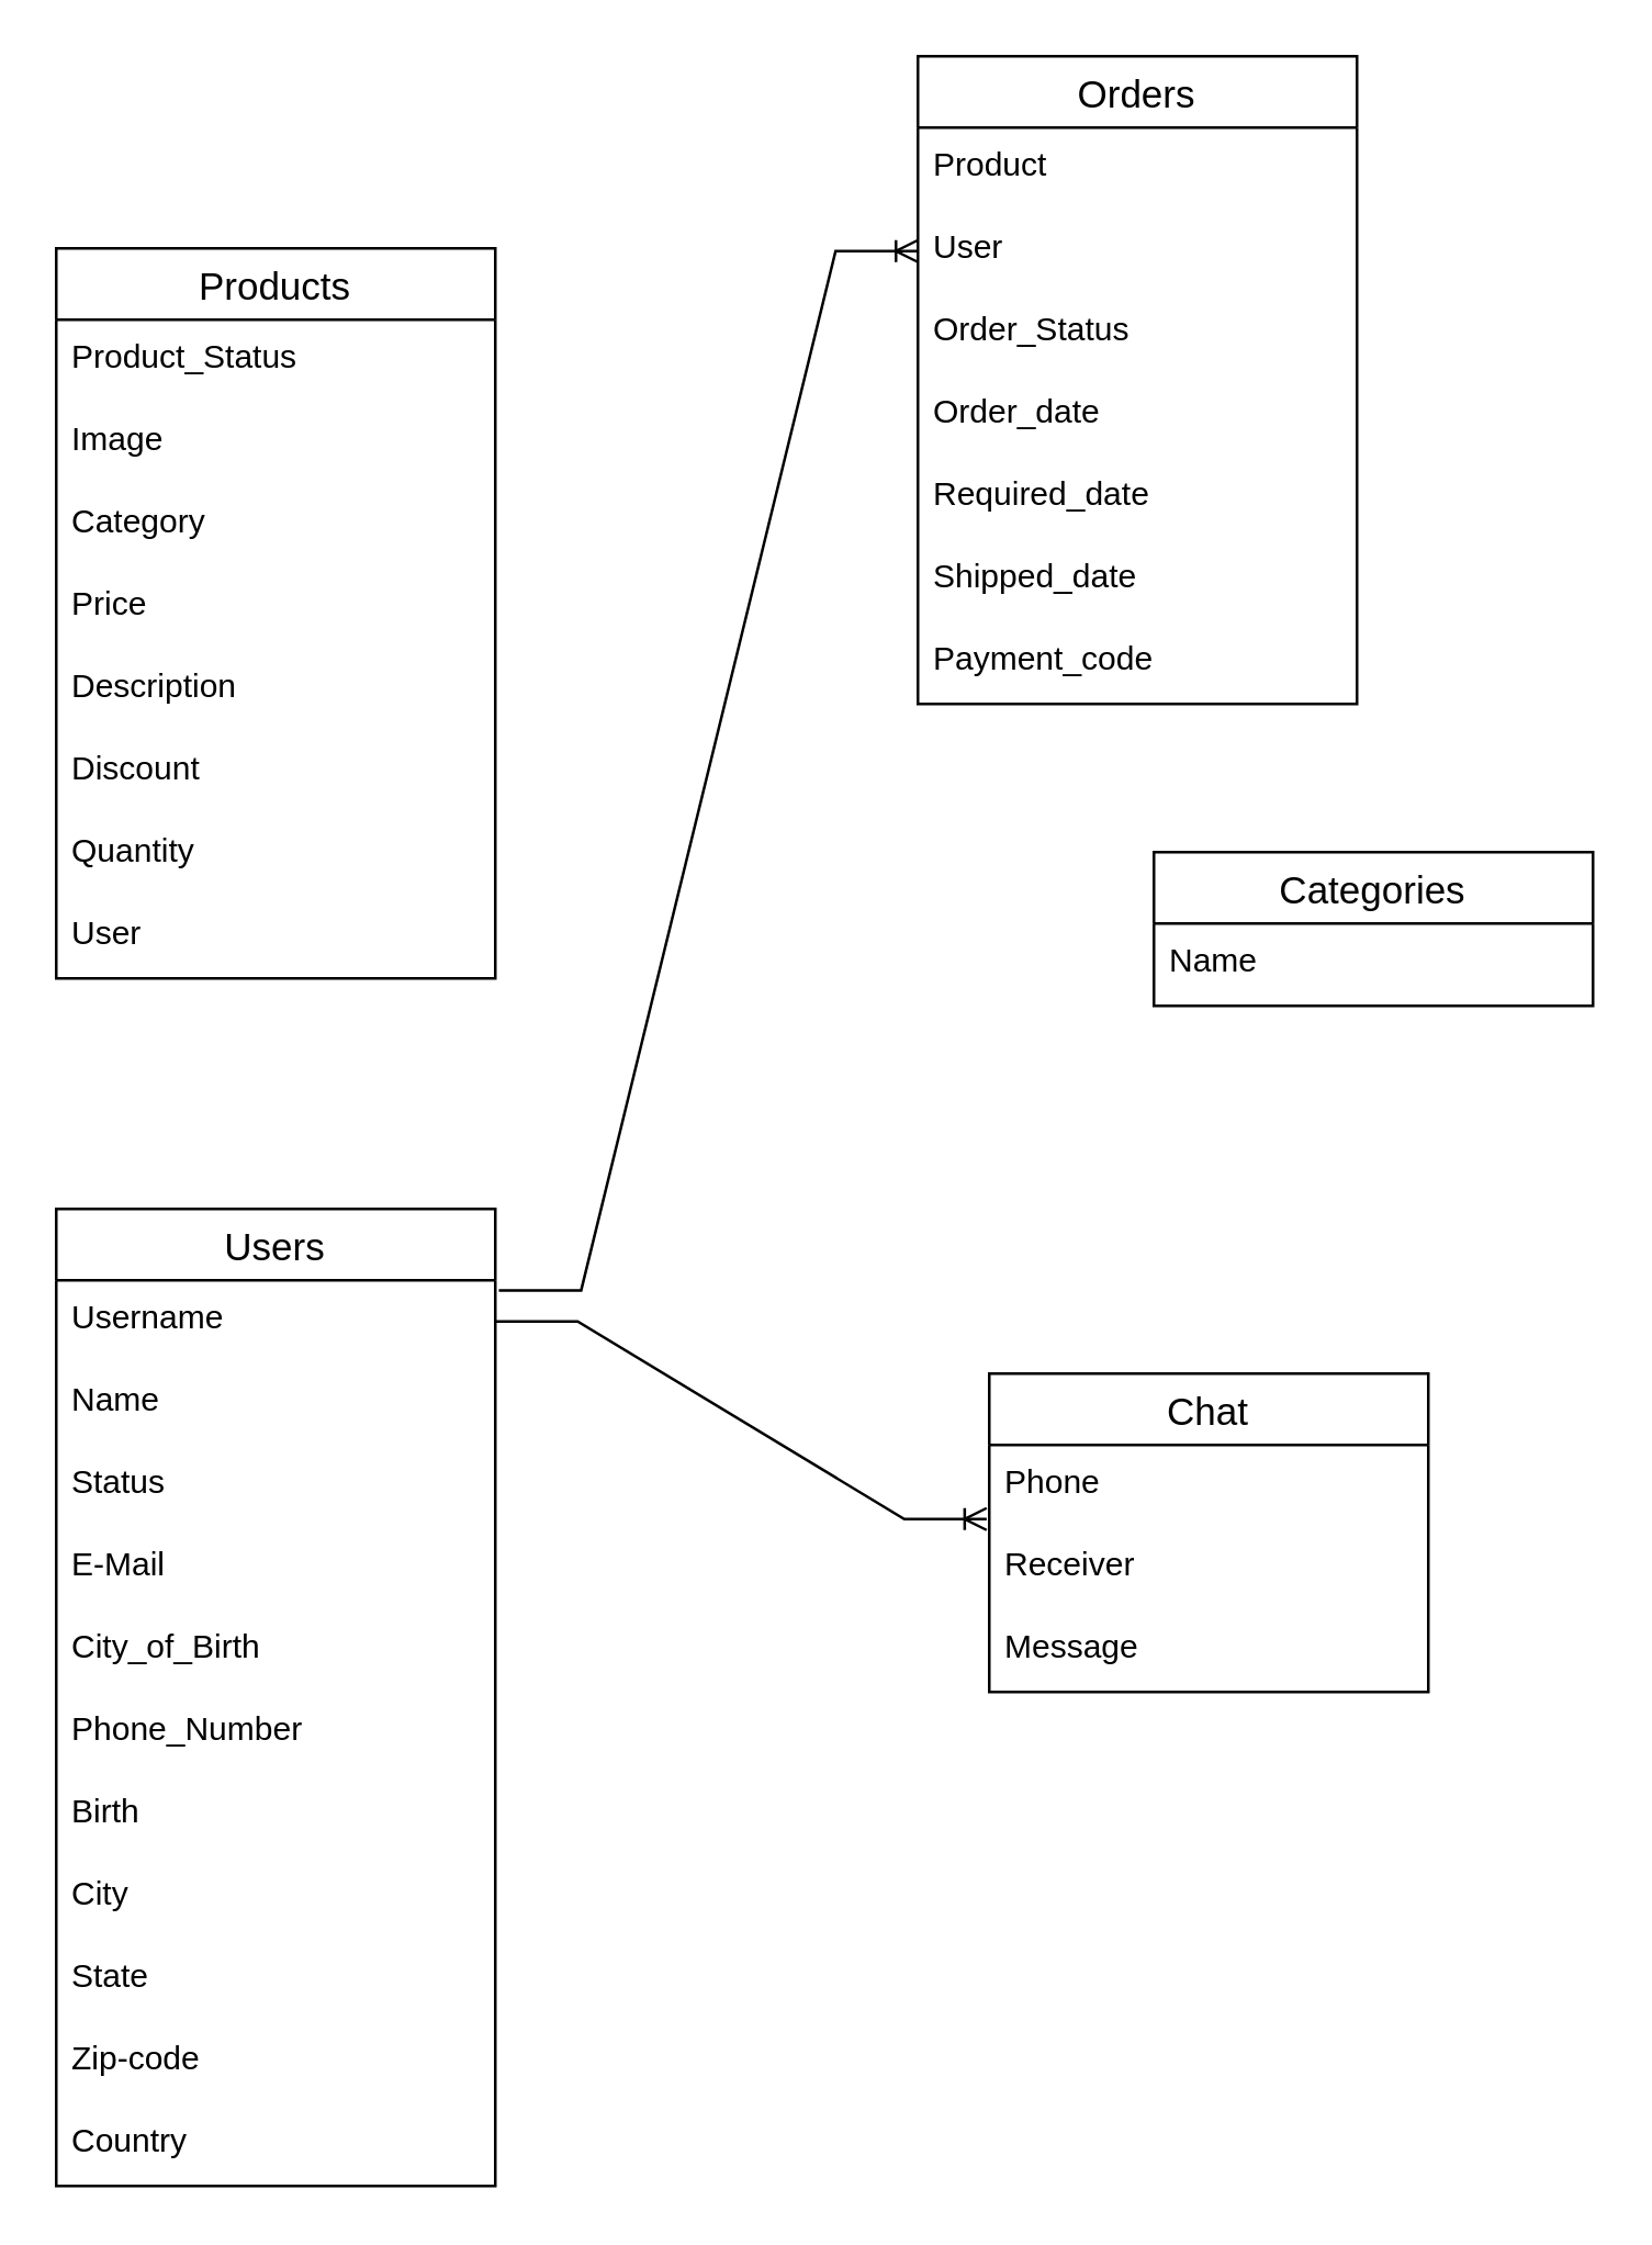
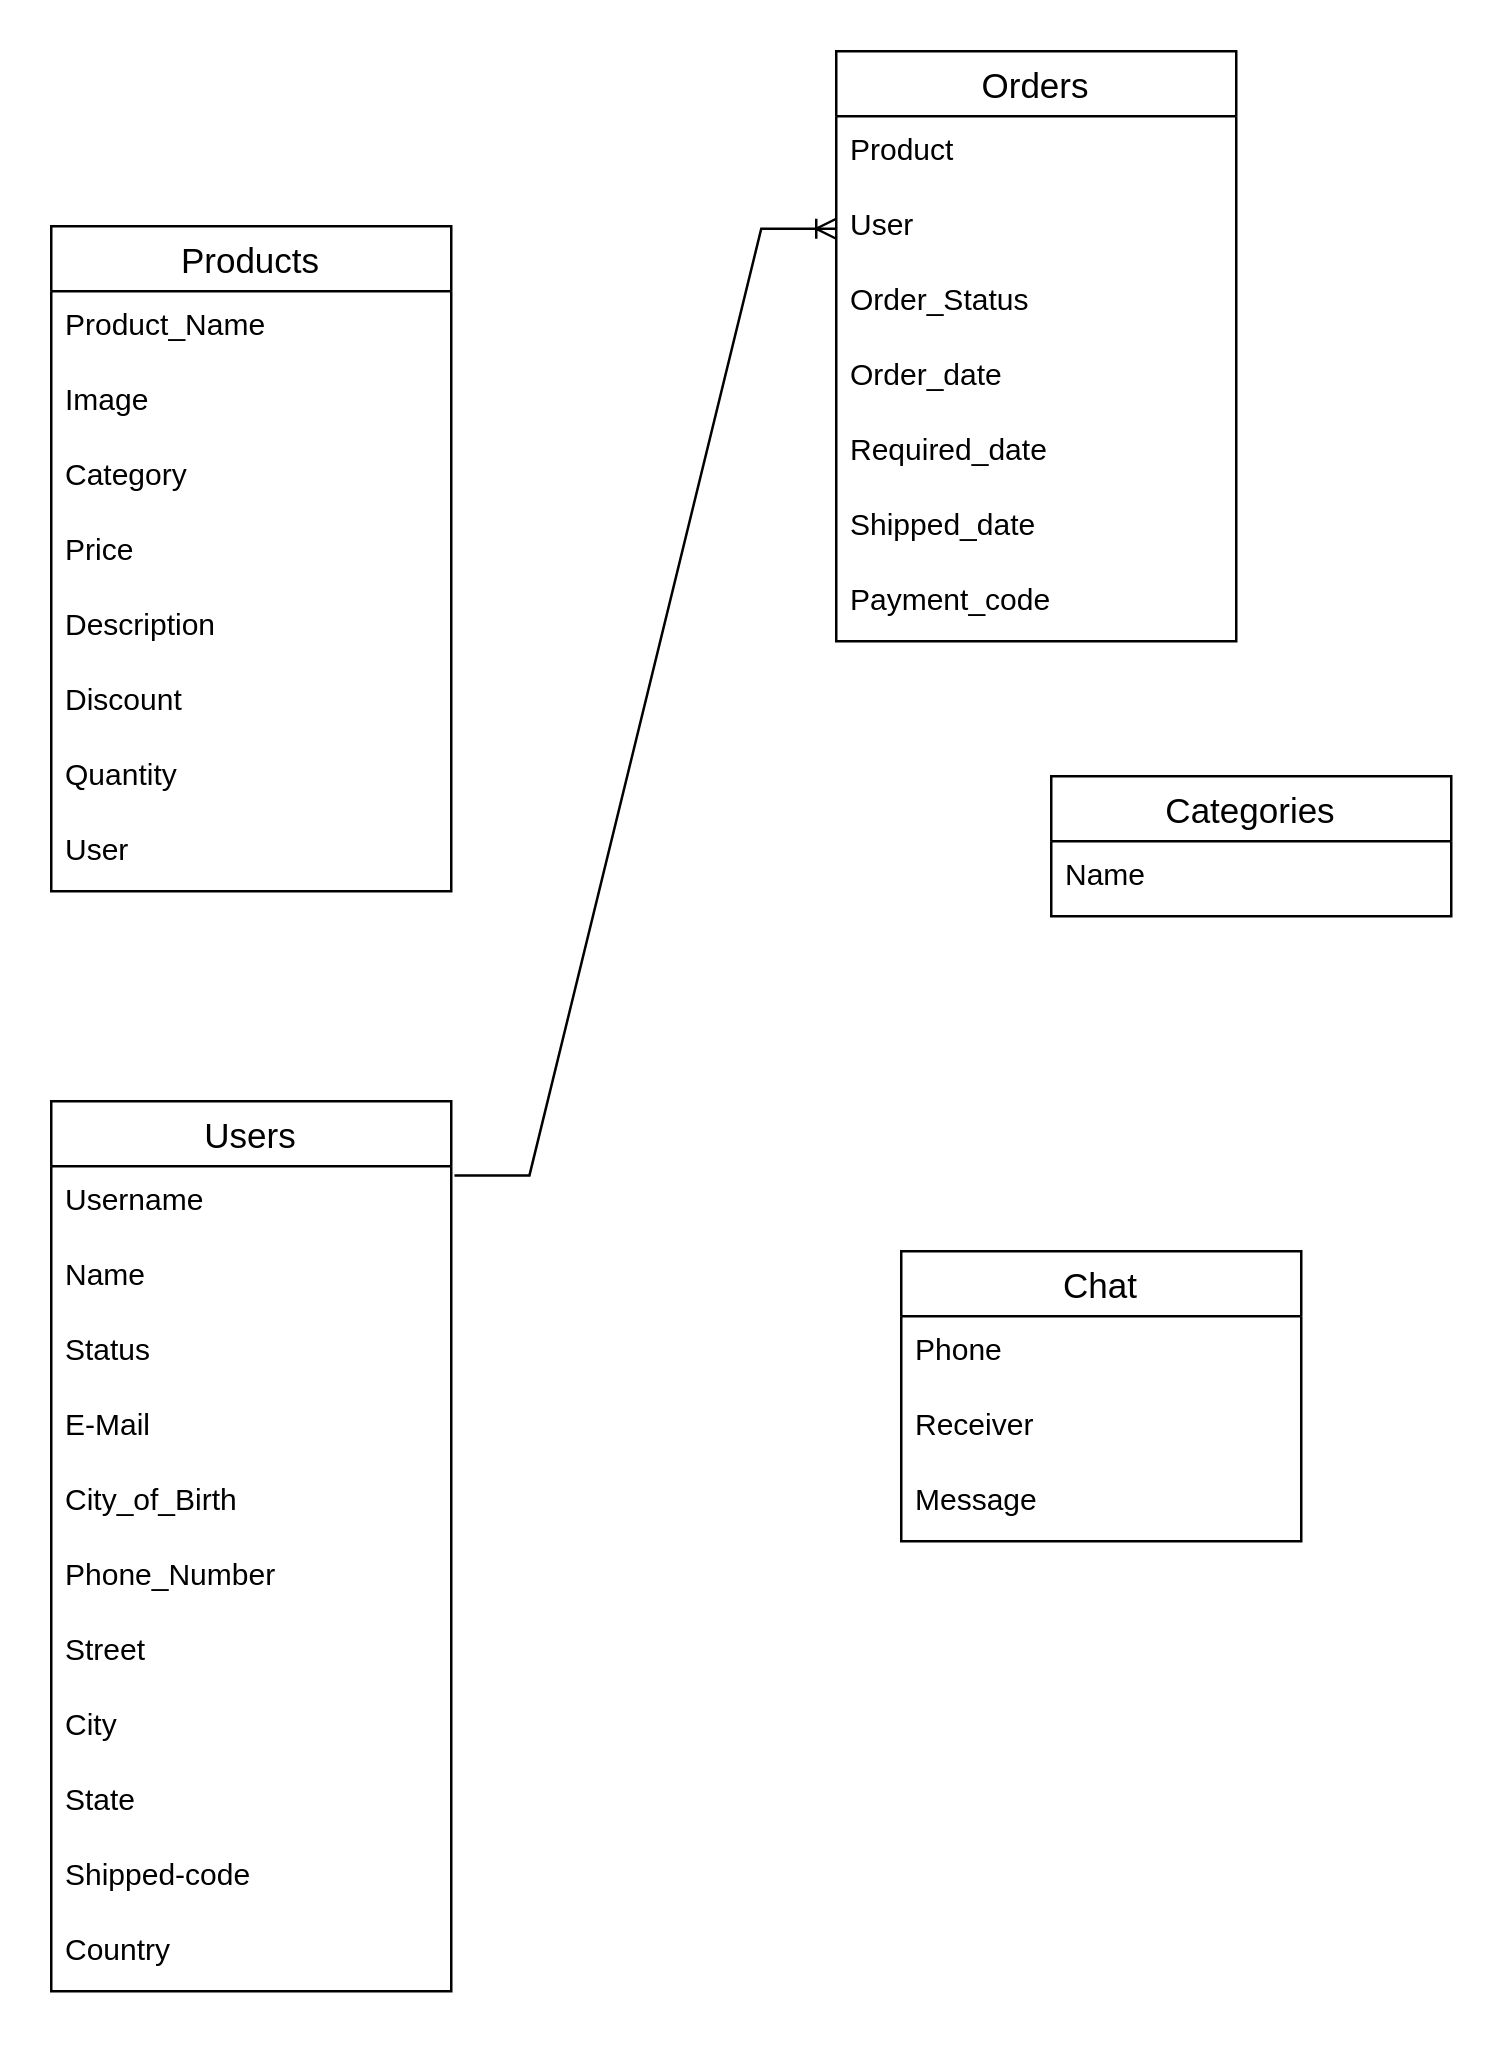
  <mxCell id="0" />
  <mxCell id="1" parent="0" />
  <mxCell id="2" value="Products" style="swimlane;fontStyle=0;childLayout=stackLayout;horizontal=1;startSize=26;horizontalStack=0;resizeParent=1;resizeParentMax=0;resizeLast=0;collapsible=1;marginBottom=0;align=center;fontSize=14;" parent="1" vertex="1"><mxGeometry x="20" y="90" width="160" height="266" as="geometry" /></mxCell>
- <mxCell id="3" value="Product_Status" style="text;strokeColor=none;fillColor=none;spacingLeft=4;spacingRight=4;overflow=hidden;rotatable=0;points=[[0,0.5],[1,0.5]];portConstraint=eastwest;fontSize=12;" parent="2" vertex="1"><mxGeometry y="26" width="160" height="30" as="geometry" /></mxCell>
+ <mxCell id="3" value="Product_Name" style="text;strokeColor=none;fillColor=none;spacingLeft=4;spacingRight=4;overflow=hidden;rotatable=0;points=[[0,0.5],[1,0.5]];portConstraint=eastwest;fontSize=12;" parent="2" vertex="1"><mxGeometry y="26" width="160" height="30" as="geometry" /></mxCell>
  <mxCell id="4" value="Image" style="text;strokeColor=none;fillColor=none;spacingLeft=4;spacingRight=4;overflow=hidden;rotatable=0;points=[[0,0.5],[1,0.5]];portConstraint=eastwest;fontSize=12;" parent="2" vertex="1"><mxGeometry y="56" width="160" height="30" as="geometry" /></mxCell>
  <mxCell id="5" value="Category" style="text;strokeColor=none;fillColor=none;spacingLeft=4;spacingRight=4;overflow=hidden;rotatable=0;points=[[0,0.5],[1,0.5]];portConstraint=eastwest;fontSize=12;" parent="2" vertex="1"><mxGeometry y="86" width="160" height="30" as="geometry" /></mxCell>
  <mxCell id="6" value="Price" style="text;strokeColor=none;fillColor=none;spacingLeft=4;spacingRight=4;overflow=hidden;rotatable=0;points=[[0,0.5],[1,0.5]];portConstraint=eastwest;fontSize=12;" parent="2" vertex="1"><mxGeometry y="116" width="160" height="30" as="geometry" /></mxCell>
  <mxCell id="7" value="Description" style="text;strokeColor=none;fillColor=none;spacingLeft=4;spacingRight=4;overflow=hidden;rotatable=0;points=[[0,0.5],[1,0.5]];portConstraint=eastwest;fontSize=12;" parent="2" vertex="1"><mxGeometry y="146" width="160" height="30" as="geometry" /></mxCell>
  <mxCell id="8" value="Discount" style="text;strokeColor=none;fillColor=none;spacingLeft=4;spacingRight=4;overflow=hidden;rotatable=0;points=[[0,0.5],[1,0.5]];portConstraint=eastwest;fontSize=12;" parent="2" vertex="1"><mxGeometry y="176" width="160" height="30" as="geometry" /></mxCell>
  <mxCell id="9" value="Quantity" style="text;strokeColor=none;fillColor=none;spacingLeft=4;spacingRight=4;overflow=hidden;rotatable=0;points=[[0,0.5],[1,0.5]];portConstraint=eastwest;fontSize=12;" parent="2" vertex="1"><mxGeometry y="206" width="160" height="30" as="geometry" /></mxCell>
  <mxCell id="10" value="User" style="text;strokeColor=none;fillColor=none;spacingLeft=4;spacingRight=4;overflow=hidden;rotatable=0;points=[[0,0.5],[1,0.5]];portConstraint=eastwest;fontSize=12;" parent="2" vertex="1"><mxGeometry y="236" width="160" height="30" as="geometry" /></mxCell>
  <mxCell id="11" value="Users" style="swimlane;fontStyle=0;childLayout=stackLayout;horizontal=1;startSize=26;horizontalStack=0;resizeParent=1;resizeParentMax=0;resizeLast=0;collapsible=1;marginBottom=0;align=center;fontSize=14;" parent="1" vertex="1"><mxGeometry x="20" y="440" width="160" height="356" as="geometry" /></mxCell>
  <mxCell id="12" value="Username" style="text;strokeColor=none;fillColor=none;spacingLeft=4;spacingRight=4;overflow=hidden;rotatable=0;points=[[0,0.5],[1,0.5]];portConstraint=eastwest;fontSize=12;" parent="11" vertex="1"><mxGeometry y="26" width="160" height="30" as="geometry" /></mxCell>
  <mxCell id="13" value="Name" style="text;strokeColor=none;fillColor=none;spacingLeft=4;spacingRight=4;overflow=hidden;rotatable=0;points=[[0,0.5],[1,0.5]];portConstraint=eastwest;fontSize=12;" parent="11" vertex="1"><mxGeometry y="56" width="160" height="30" as="geometry" /></mxCell>
  <mxCell id="14" value="Status" style="text;strokeColor=none;fillColor=none;spacingLeft=4;spacingRight=4;overflow=hidden;rotatable=0;points=[[0,0.5],[1,0.5]];portConstraint=eastwest;fontSize=12;" parent="11" vertex="1"><mxGeometry y="86" width="160" height="30" as="geometry" /></mxCell>
  <mxCell id="15" value="E-Mail" style="text;strokeColor=none;fillColor=none;spacingLeft=4;spacingRight=4;overflow=hidden;rotatable=0;points=[[0,0.5],[1,0.5]];portConstraint=eastwest;fontSize=12;" parent="11" vertex="1"><mxGeometry y="116" width="160" height="30" as="geometry" /></mxCell>
  <mxCell id="16" value="City_of_Birth" style="text;strokeColor=none;fillColor=none;spacingLeft=4;spacingRight=4;overflow=hidden;rotatable=0;points=[[0,0.5],[1,0.5]];portConstraint=eastwest;fontSize=12;" parent="11" vertex="1"><mxGeometry y="146" width="160" height="30" as="geometry" /></mxCell>
  <mxCell id="17" value="Phone_Number" style="text;strokeColor=none;fillColor=none;spacingLeft=4;spacingRight=4;overflow=hidden;rotatable=0;points=[[0,0.5],[1,0.5]];portConstraint=eastwest;fontSize=12;" parent="11" vertex="1"><mxGeometry y="176" width="160" height="30" as="geometry" /></mxCell>
- <mxCell id="18" value="Birth" style="text;strokeColor=none;fillColor=none;spacingLeft=4;spacingRight=4;overflow=hidden;rotatable=0;points=[[0,0.5],[1,0.5]];portConstraint=eastwest;fontSize=12;" parent="11" vertex="1"><mxGeometry y="206" width="160" height="30" as="geometry" /></mxCell>
+ <mxCell id="18" value="Street" style="text;strokeColor=none;fillColor=none;spacingLeft=4;spacingRight=4;overflow=hidden;rotatable=0;points=[[0,0.5],[1,0.5]];portConstraint=eastwest;fontSize=12;" parent="11" vertex="1"><mxGeometry y="206" width="160" height="30" as="geometry" /></mxCell>
  <mxCell id="19" value="City" style="text;strokeColor=none;fillColor=none;spacingLeft=4;spacingRight=4;overflow=hidden;rotatable=0;points=[[0,0.5],[1,0.5]];portConstraint=eastwest;fontSize=12;" parent="11" vertex="1"><mxGeometry y="236" width="160" height="30" as="geometry" /></mxCell>
  <mxCell id="20" value="State" style="text;strokeColor=none;fillColor=none;spacingLeft=4;spacingRight=4;overflow=hidden;rotatable=0;points=[[0,0.5],[1,0.5]];portConstraint=eastwest;fontSize=12;" parent="11" vertex="1"><mxGeometry y="266" width="160" height="30" as="geometry" /></mxCell>
- <mxCell id="21" value="Zip-code" style="text;strokeColor=none;fillColor=none;spacingLeft=4;spacingRight=4;overflow=hidden;rotatable=0;points=[[0,0.5],[1,0.5]];portConstraint=eastwest;fontSize=12;" parent="11" vertex="1"><mxGeometry y="296" width="160" height="30" as="geometry" /></mxCell>
+ <mxCell id="21" value="Shipped-code" style="text;strokeColor=none;fillColor=none;spacingLeft=4;spacingRight=4;overflow=hidden;rotatable=0;points=[[0,0.5],[1,0.5]];portConstraint=eastwest;fontSize=12;" parent="11" vertex="1"><mxGeometry y="296" width="160" height="30" as="geometry" /></mxCell>
  <mxCell id="22" value="Country" style="text;strokeColor=none;fillColor=none;spacingLeft=4;spacingRight=4;overflow=hidden;rotatable=0;points=[[0,0.5],[1,0.5]];portConstraint=eastwest;fontSize=12;" parent="11" vertex="1"><mxGeometry y="326" width="160" height="30" as="geometry" /></mxCell>
  <mxCell id="23" value="Orders" style="swimlane;fontStyle=0;childLayout=stackLayout;horizontal=1;startSize=26;horizontalStack=0;resizeParent=1;resizeParentMax=0;resizeLast=0;collapsible=1;marginBottom=0;align=center;fontSize=14;" parent="1" vertex="1"><mxGeometry x="334" y="20" width="160" height="236" as="geometry" /></mxCell>
  <mxCell id="24" value="Product" style="text;strokeColor=none;fillColor=none;spacingLeft=4;spacingRight=4;overflow=hidden;rotatable=0;points=[[0,0.5],[1,0.5]];portConstraint=eastwest;fontSize=12;" parent="23" vertex="1"><mxGeometry y="26" width="160" height="30" as="geometry" /></mxCell>
  <mxCell id="25" value="User" style="text;strokeColor=none;fillColor=none;spacingLeft=4;spacingRight=4;overflow=hidden;rotatable=0;points=[[0,0.5],[1,0.5]];portConstraint=eastwest;fontSize=12;" parent="23" vertex="1"><mxGeometry y="56" width="160" height="30" as="geometry" /></mxCell>
  <mxCell id="26" value="Order_Status" style="text;strokeColor=none;fillColor=none;spacingLeft=4;spacingRight=4;overflow=hidden;rotatable=0;points=[[0,0.5],[1,0.5]];portConstraint=eastwest;fontSize=12;" parent="23" vertex="1"><mxGeometry y="86" width="160" height="30" as="geometry" /></mxCell>
  <mxCell id="27" value="Order_date" style="text;strokeColor=none;fillColor=none;spacingLeft=4;spacingRight=4;overflow=hidden;rotatable=0;points=[[0,0.5],[1,0.5]];portConstraint=eastwest;fontSize=12;" parent="23" vertex="1"><mxGeometry y="116" width="160" height="30" as="geometry" /></mxCell>
  <mxCell id="28" value="Required_date" style="text;strokeColor=none;fillColor=none;spacingLeft=4;spacingRight=4;overflow=hidden;rotatable=0;points=[[0,0.5],[1,0.5]];portConstraint=eastwest;fontSize=12;" parent="23" vertex="1"><mxGeometry y="146" width="160" height="30" as="geometry" /></mxCell>
  <mxCell id="29" value="Shipped_date" style="text;strokeColor=none;fillColor=none;spacingLeft=4;spacingRight=4;overflow=hidden;rotatable=0;points=[[0,0.5],[1,0.5]];portConstraint=eastwest;fontSize=12;" parent="23" vertex="1"><mxGeometry y="176" width="160" height="30" as="geometry" /></mxCell>
  <mxCell id="30" value="Payment_code" style="text;strokeColor=none;fillColor=none;spacingLeft=4;spacingRight=4;overflow=hidden;rotatable=0;points=[[0,0.5],[1,0.5]];portConstraint=eastwest;fontSize=12;" parent="23" vertex="1"><mxGeometry y="206" width="160" height="30" as="geometry" /></mxCell>
  <mxCell id="31" value="Chat" style="swimlane;fontStyle=0;childLayout=stackLayout;horizontal=1;startSize=26;horizontalStack=0;resizeParent=1;resizeParentMax=0;resizeLast=0;collapsible=1;marginBottom=0;align=center;fontSize=14;" parent="1" vertex="1"><mxGeometry x="360" y="500" width="160" height="116" as="geometry" /></mxCell>
  <mxCell id="32" value="Phone" style="text;strokeColor=none;fillColor=none;spacingLeft=4;spacingRight=4;overflow=hidden;rotatable=0;points=[[0,0.5],[1,0.5]];portConstraint=eastwest;fontSize=12;" parent="31" vertex="1"><mxGeometry y="26" width="160" height="30" as="geometry" /></mxCell>
  <mxCell id="33" value="Receiver" style="text;strokeColor=none;fillColor=none;spacingLeft=4;spacingRight=4;overflow=hidden;rotatable=0;points=[[0,0.5],[1,0.5]];portConstraint=eastwest;fontSize=12;" parent="31" vertex="1"><mxGeometry y="56" width="160" height="30" as="geometry" /></mxCell>
  <mxCell id="34" value="Message" style="text;strokeColor=none;fillColor=none;spacingLeft=4;spacingRight=4;overflow=hidden;rotatable=0;points=[[0,0.5],[1,0.5]];portConstraint=eastwest;fontSize=12;" parent="31" vertex="1"><mxGeometry y="86" width="160" height="30" as="geometry" /></mxCell>
- <mxCell id="35" value="" style="edgeStyle=entityRelationEdgeStyle;fontSize=12;html=1;endArrow=ERoneToMany;rounded=0;exitX=1;exitY=0.5;exitDx=0;exitDy=0;entryX=-0.006;entryY=0.9;entryDx=0;entryDy=0;entryPerimeter=0;" parent="1" source="12" target="32" edge="1"><mxGeometry width="100" height="100" relative="1" as="geometry"><mxPoint x="180" y="520" as="sourcePoint" /><mxPoint x="310" y="550" as="targetPoint" /></mxGeometry></mxCell>
  <mxCell id="36" value="" style="edgeStyle=entityRelationEdgeStyle;fontSize=12;html=1;endArrow=ERoneToMany;rounded=0;exitX=1.008;exitY=0.122;exitDx=0;exitDy=0;entryX=0;entryY=0.5;entryDx=0;entryDy=0;exitPerimeter=0;" parent="1" source="12" target="25" edge="1"><mxGeometry width="100" height="100" relative="1" as="geometry"><mxPoint x="190" y="288" as="sourcePoint" /><mxPoint x="290" y="188" as="targetPoint" /></mxGeometry></mxCell>
  <mxCell id="37" value="Categories" style="swimlane;fontStyle=0;childLayout=stackLayout;horizontal=1;startSize=26;horizontalStack=0;resizeParent=1;resizeParentMax=0;resizeLast=0;collapsible=1;marginBottom=0;align=center;fontSize=14;" parent="1" vertex="1"><mxGeometry x="420" y="310" width="160" height="56" as="geometry" /></mxCell>
  <mxCell id="38" value="Name" style="text;strokeColor=none;fillColor=none;spacingLeft=4;spacingRight=4;overflow=hidden;rotatable=0;points=[[0,0.5],[1,0.5]];portConstraint=eastwest;fontSize=12;" parent="37" vertex="1"><mxGeometry y="26" width="160" height="30" as="geometry" /></mxCell>
